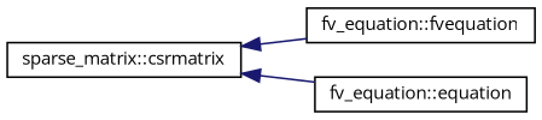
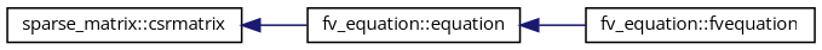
  digraph {
    fontname="Open Sans"
    rankdir=LR
    node [color=black fillcolor=white fontname="Open Sans" fontsize=10 shape=record style=filled]
    edge [color=midnightblue dir=back fontname="Open Sans" fontsize=10 labelfontname=Helvetica labelfontsize=10 style=solid]
    n1 [height=0.2 label="sparse_matrix::csrmatrix" width=0.4]
    n2 [height=0.2 label="fv_equation::fvequation" width=0.4]
    n3 [height=0.2 label="fv_equation::equation" width=0.4]
-   n1 -> n2
+   n3 -> n2
    n1 -> n3
  }
